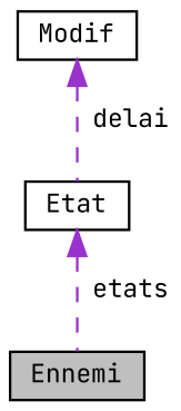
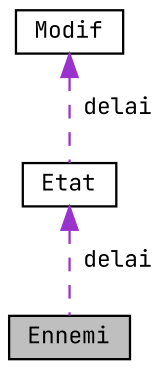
  digraph {
    fontname="JetBrains Mono"
    node [color=black fillcolor=white fontname="JetBrains Mono" fontsize=10 shape=record style=filled]
    edge [color=darkorchid3 dir=back fontname="JetBrains Mono" fontsize=10 labelfontname=Helvetica labelfontsize=10 style=dashed]
    n1 [fillcolor=grey75 fontcolor=black height=0.2 label=Ennemi width=0.4]
    n2 [height=0.2 label=Modif width=0.4]
    n3 [height=0.2 label=Etat width=0.4]
    n2 -> n3 [label=" delai"]
-   n3 -> n1 [label=" etats"]
+   n3 -> n1 [label=" delai"]
  }
